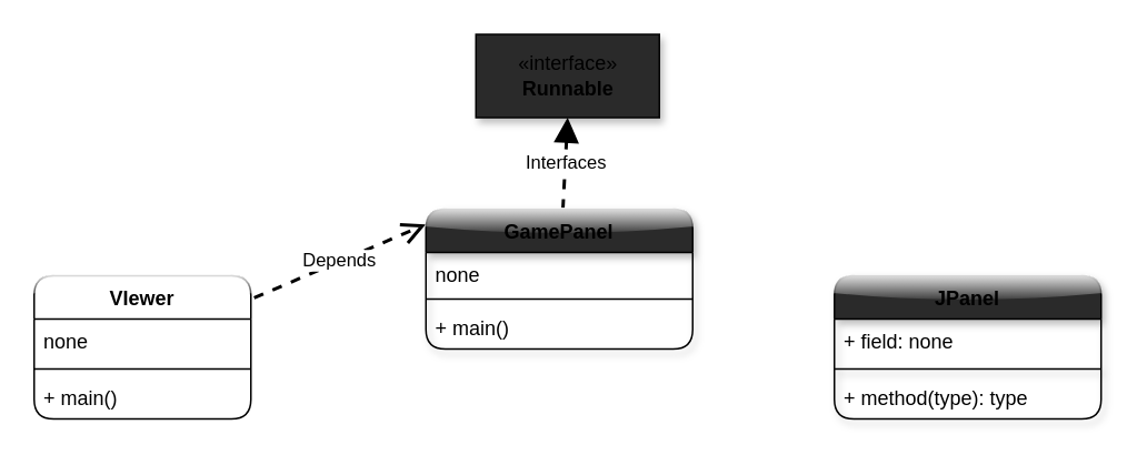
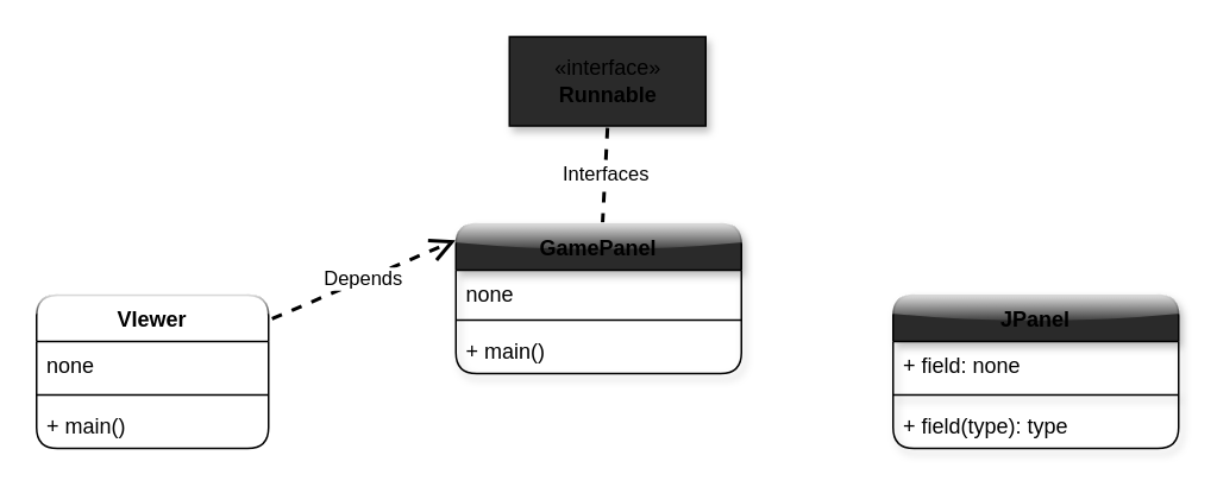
  <mxCell id="0" />
  <mxCell id="1" parent="0" />
  <mxCell id="2" value="Depends" style="edgeStyle=none;html=1;entryX=-0.001;entryY=0.109;entryDx=0;entryDy=0;dashed=1;exitX=1.015;exitY=0.155;exitDx=0;exitDy=0;exitPerimeter=0;entryPerimeter=0;strokeWidth=2;endSize=10;endArrow=open;endFill=0;" edge="1" parent="1" source="3" target="8"><mxGeometry relative="1" as="geometry" /></mxCell>
  <mxCell id="3" value="VIewer" style="swimlane;fontStyle=1;align=center;verticalAlign=top;childLayout=stackLayout;horizontal=1;startSize=26;horizontalStack=0;resizeParent=1;resizeParentMax=0;resizeLast=0;collapsible=1;marginBottom=0;rounded=1;glass=1;" vertex="1" parent="1"><mxGeometry x="20" y="165" width="130" height="86" as="geometry" /></mxCell>
  <mxCell id="4" value="none" style="text;strokeColor=none;fillColor=none;align=left;verticalAlign=top;spacingLeft=4;spacingRight=4;overflow=hidden;rotatable=0;points=[[0,0.5],[1,0.5]];portConstraint=eastwest;" vertex="1" parent="3"><mxGeometry y="26" width="130" height="26" as="geometry" /></mxCell>
  <mxCell id="5" value="" style="line;strokeWidth=1;fillColor=none;align=left;verticalAlign=middle;spacingTop=-1;spacingLeft=3;spacingRight=3;rotatable=0;labelPosition=right;points=[];portConstraint=eastwest;" vertex="1" parent="3"><mxGeometry y="52" width="130" height="8" as="geometry" /></mxCell>
  <mxCell id="6" value="+ main()" style="text;strokeColor=none;fillColor=none;align=left;verticalAlign=top;spacingLeft=4;spacingRight=4;overflow=hidden;rotatable=0;points=[[0,0.5],[1,0.5]];portConstraint=eastwest;" vertex="1" parent="3"><mxGeometry y="60" width="130" height="26" as="geometry" /></mxCell>
- <mxCell id="7" value="Interfaces" style="edgeStyle=none;html=1;entryX=0.5;entryY=1;entryDx=0;entryDy=0;dashed=1;endArrow=block;endFill=1;strokeWidth=2;endSize=10;" edge="1" parent="1" source="8" target="12"><mxGeometry relative="1" as="geometry" /></mxCell>
+ <mxCell id="7" value="Interfaces" style="edgeStyle=none;html=1;entryX=0.5;entryY=1;entryDx=0;entryDy=0;dashed=1;endArrow=none;endFill=1;strokeWidth=2;endSize=10;" edge="1" parent="1" source="8" target="12"><mxGeometry relative="1" as="geometry" /></mxCell>
  <mxCell id="8" value="GamePanel" style="swimlane;fontStyle=1;align=center;verticalAlign=top;childLayout=stackLayout;horizontal=1;startSize=26;horizontalStack=0;resizeParent=1;resizeParentMax=0;resizeLast=0;collapsible=1;marginBottom=0;rounded=1;sketch=0;shadow=1;glass=1;gradientColor=none;fillColor=#2A2A2A;strokeColor=default;" vertex="1" parent="1"><mxGeometry x="255" y="125" width="160" height="84" as="geometry" /></mxCell>
  <mxCell id="9" value="none" style="text;strokeColor=none;fillColor=none;align=left;verticalAlign=top;spacingLeft=4;spacingRight=4;overflow=hidden;rotatable=0;points=[[0,0.5],[1,0.5]];portConstraint=eastwest;glass=0;rounded=0;" vertex="1" parent="8"><mxGeometry y="26" width="160" height="24" as="geometry" /></mxCell>
  <mxCell id="10" value="" style="line;strokeWidth=1;fillColor=none;align=left;verticalAlign=middle;spacingTop=-1;spacingLeft=3;spacingRight=3;rotatable=0;labelPosition=right;points=[];portConstraint=eastwest;" vertex="1" parent="8"><mxGeometry y="50" width="160" height="8" as="geometry" /></mxCell>
  <mxCell id="11" value="+ main()" style="text;strokeColor=none;fillColor=none;align=left;verticalAlign=top;spacingLeft=4;spacingRight=4;overflow=hidden;rotatable=0;points=[[0,0.5],[1,0.5]];portConstraint=eastwest;rounded=0;horizontal=1;" vertex="1" parent="8"><mxGeometry y="58" width="160" height="26" as="geometry" /></mxCell>
  <mxCell id="12" value="«interface»&lt;br&gt;&lt;b&gt;Runnable&lt;/b&gt;" style="html=1;rounded=0;shadow=1;glass=0;sketch=0;strokeColor=default;fillColor=#2A2A2A;gradientColor=none;" vertex="1" parent="1"><mxGeometry x="285" y="20" width="110" height="50" as="geometry" /></mxCell>
  <mxCell id="13" value="JPanel" style="swimlane;fontStyle=1;align=center;verticalAlign=top;childLayout=stackLayout;horizontal=1;startSize=26;horizontalStack=0;resizeParent=1;resizeParentMax=0;resizeLast=0;collapsible=1;marginBottom=0;rounded=1;shadow=1;glass=1;sketch=0;strokeColor=default;fillColor=#2A2A2A;gradientColor=none;" vertex="1" parent="1"><mxGeometry x="500" y="165" width="160" height="86" as="geometry" /></mxCell>
  <mxCell id="14" value="+ field: none" style="text;strokeColor=none;fillColor=none;align=left;verticalAlign=top;spacingLeft=4;spacingRight=4;overflow=hidden;rotatable=0;points=[[0,0.5],[1,0.5]];portConstraint=eastwest;rounded=0;shadow=1;glass=0;sketch=0;" vertex="1" parent="13"><mxGeometry y="26" width="160" height="26" as="geometry" /></mxCell>
  <mxCell id="15" value="" style="line;strokeWidth=1;fillColor=none;align=left;verticalAlign=middle;spacingTop=-1;spacingLeft=3;spacingRight=3;rotatable=0;labelPosition=right;points=[];portConstraint=eastwest;rounded=0;shadow=1;glass=0;sketch=0;" vertex="1" parent="13"><mxGeometry y="52" width="160" height="8" as="geometry" /></mxCell>
- <mxCell id="16" value="+ method(type): type" style="text;strokeColor=none;fillColor=none;align=left;verticalAlign=top;spacingLeft=4;spacingRight=4;overflow=hidden;rotatable=0;points=[[0,0.5],[1,0.5]];portConstraint=eastwest;rounded=0;shadow=1;glass=0;sketch=0;" vertex="1" parent="13"><mxGeometry y="60" width="160" height="26" as="geometry" /></mxCell>
+ <mxCell id="16" value="+ field(type): type" style="text;strokeColor=none;fillColor=none;align=left;verticalAlign=top;spacingLeft=4;spacingRight=4;overflow=hidden;rotatable=0;points=[[0,0.5],[1,0.5]];portConstraint=eastwest;rounded=0;shadow=1;glass=0;sketch=0;" vertex="1" parent="13"><mxGeometry y="60" width="160" height="26" as="geometry" /></mxCell>
